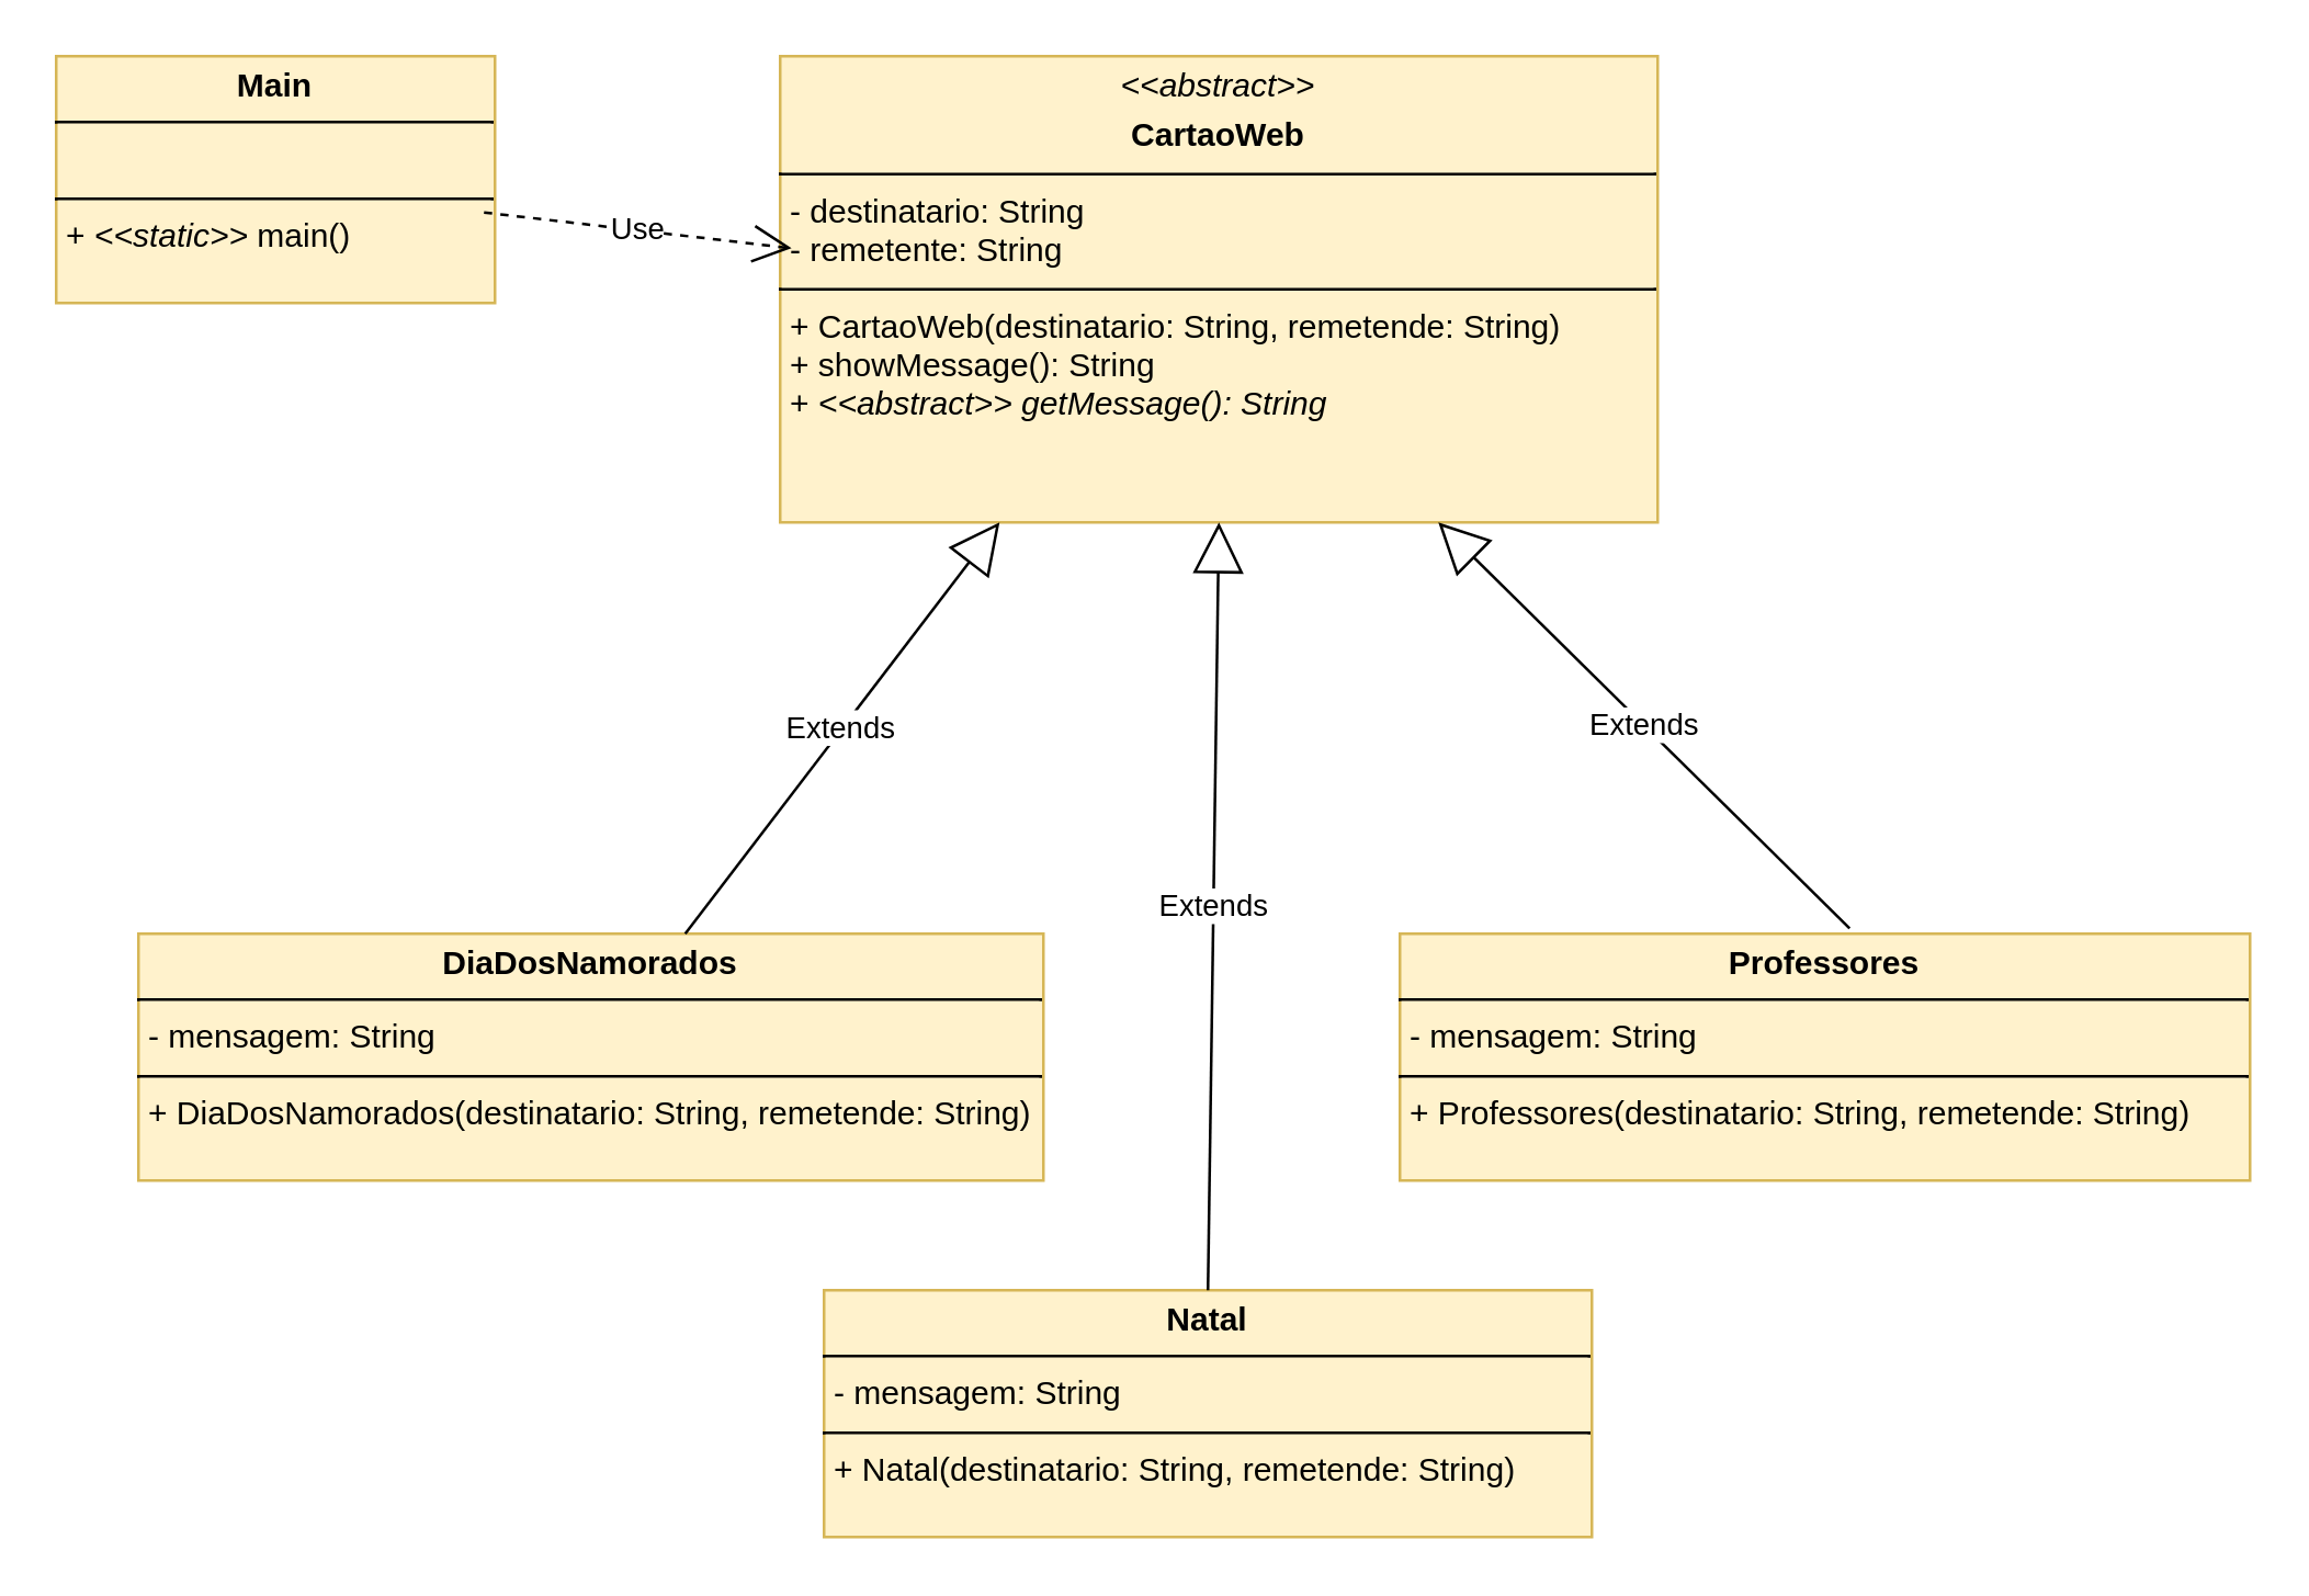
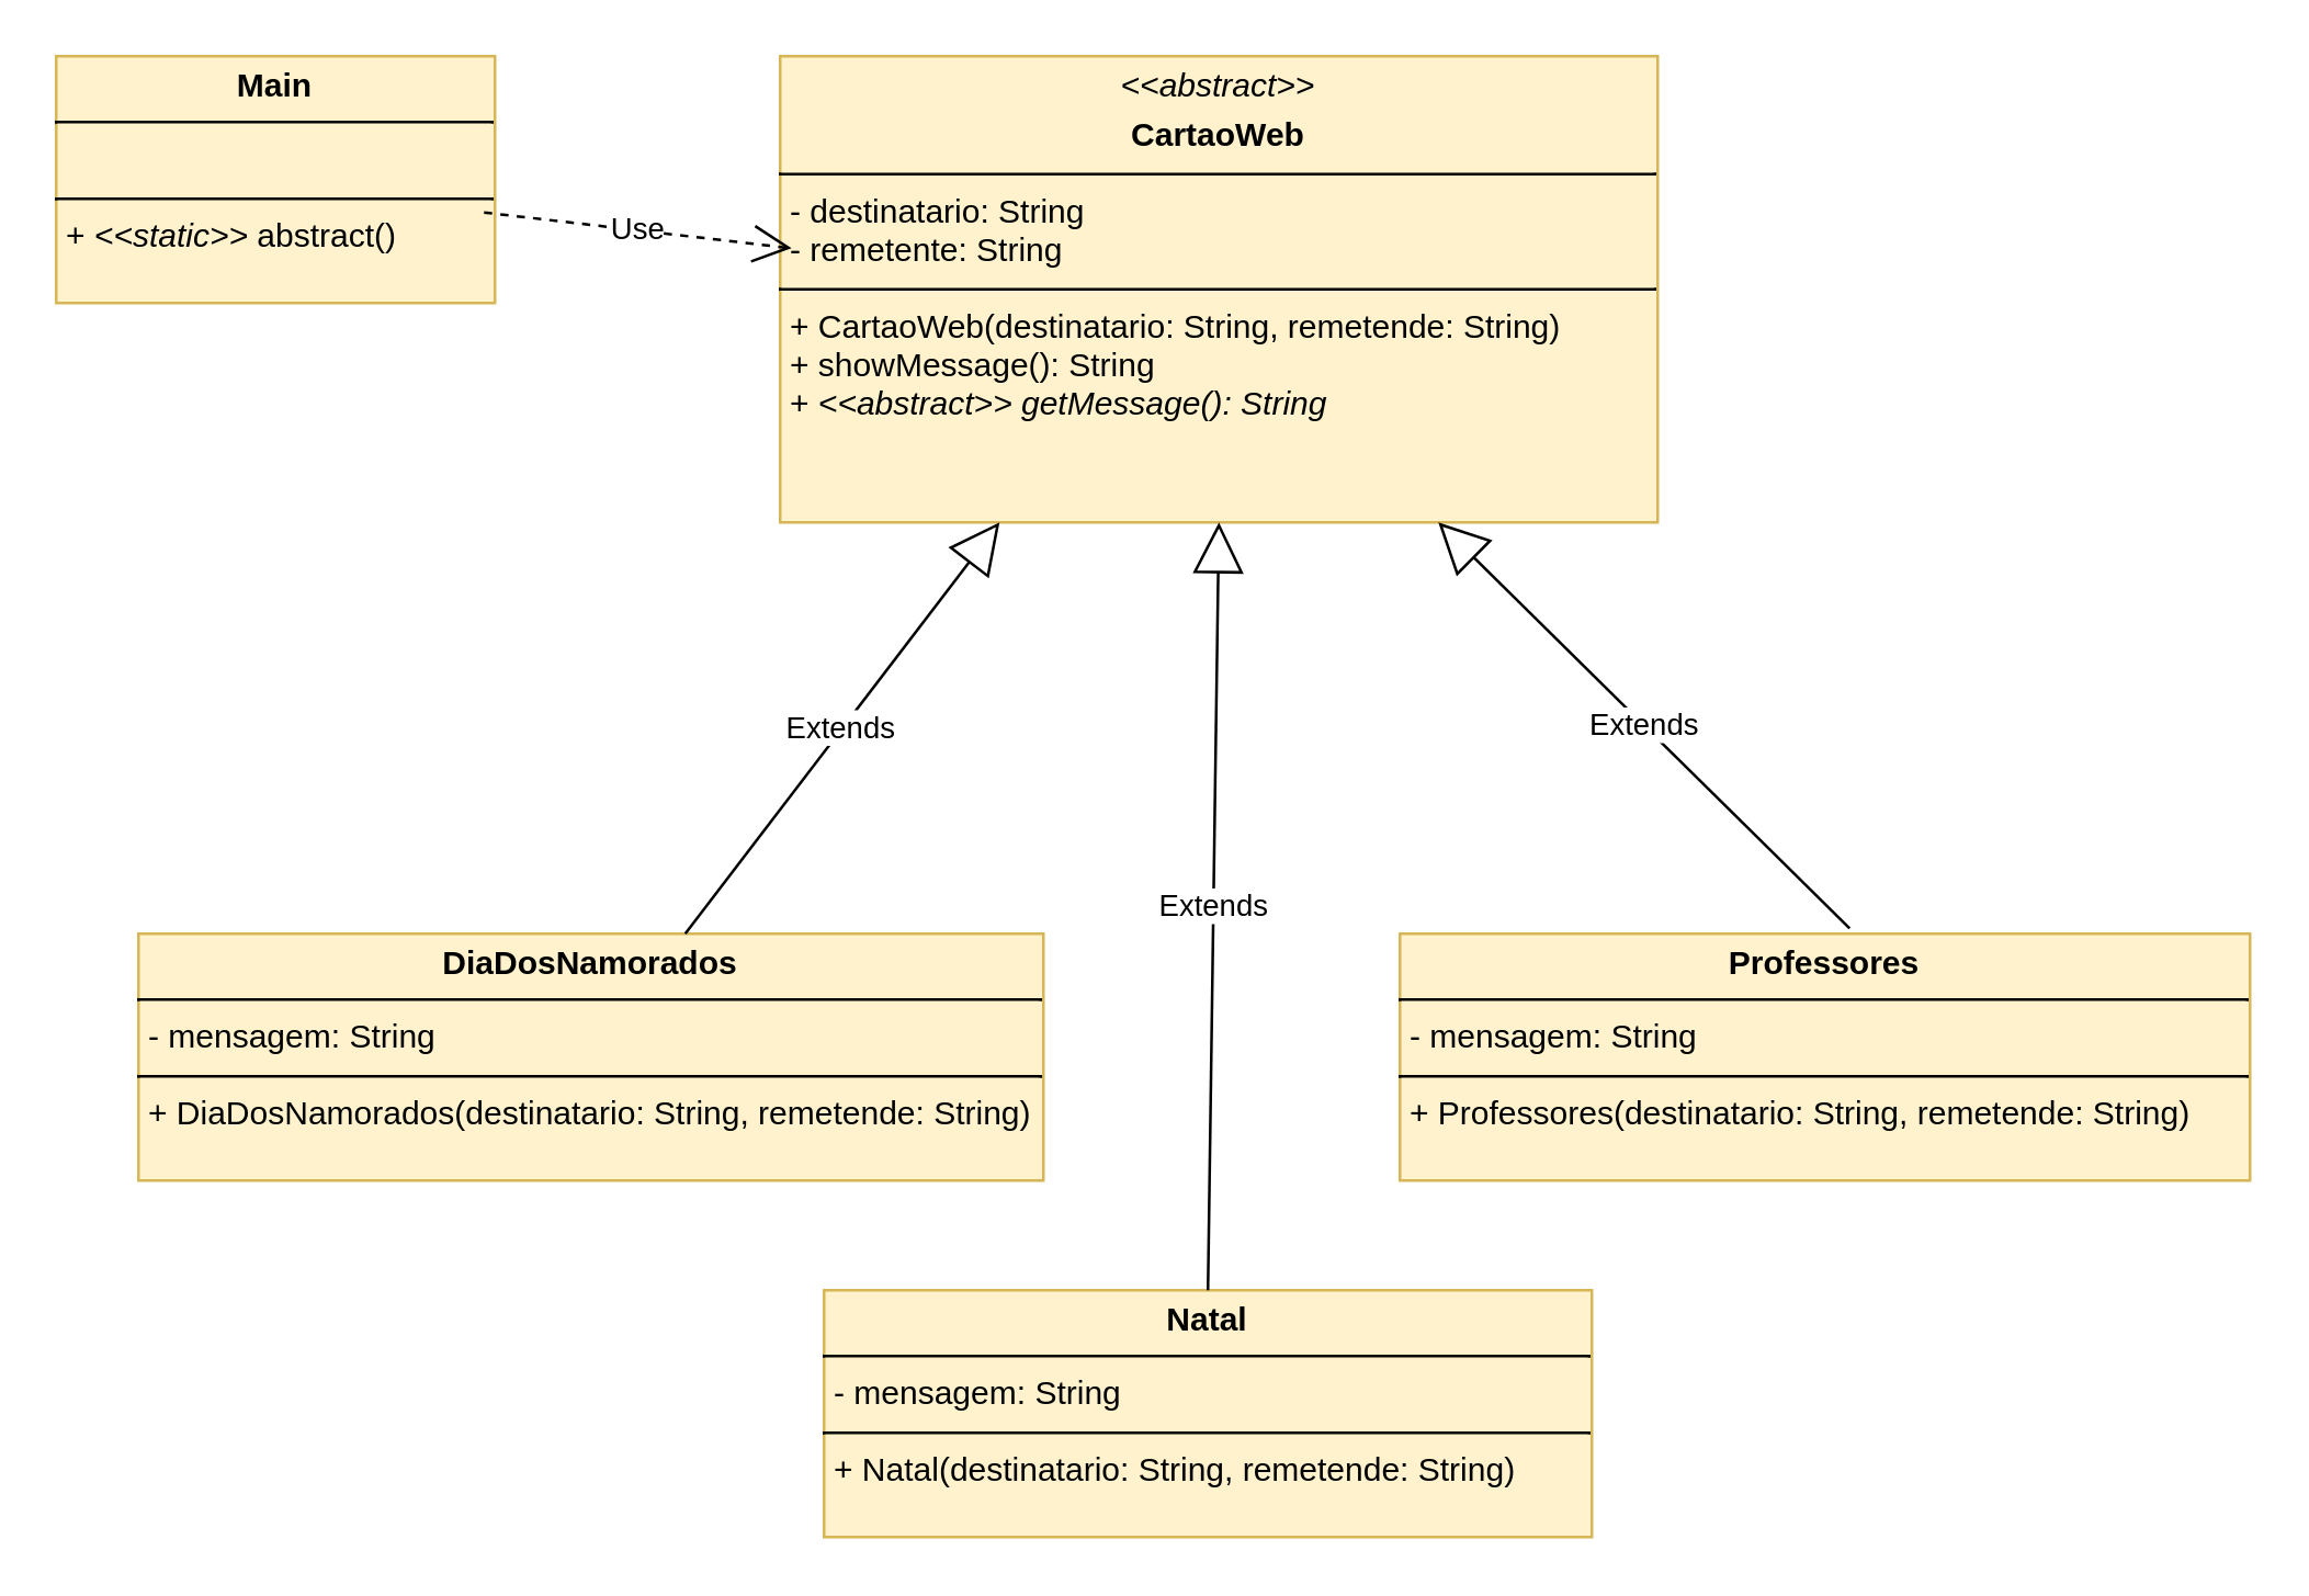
  <mxCell id="0" />
  <mxCell id="1" parent="0" />
  <mxCell id="2" value="&lt;p style=&quot;margin:0px;margin-top:4px;text-align:center;&quot;&gt;&lt;i&gt;&amp;lt;&amp;lt;abstract&amp;gt;&amp;gt;&lt;/i&gt;&lt;br&gt;&lt;/p&gt;&lt;p style=&quot;margin:0px;margin-top:4px;text-align:center;&quot;&gt;&lt;b&gt;CartaoWeb&lt;/b&gt;&lt;/p&gt;&lt;hr size=&quot;1&quot; style=&quot;border-style:solid;&quot;&gt;&lt;p style=&quot;margin:0px;margin-left:4px;&quot;&gt;- destinatario: String&lt;/p&gt;&lt;p style=&quot;margin:0px;margin-left:4px;&quot;&gt;- remetente: String&lt;br&gt;&lt;/p&gt;&lt;hr size=&quot;1&quot; style=&quot;border-style:solid;&quot;&gt;&lt;p style=&quot;margin:0px;margin-left:4px;&quot;&gt;+ CartaoWeb(destinatario: String, remetende: String)&lt;/p&gt;&lt;p style=&quot;margin:0px;margin-left:4px;&quot;&gt;+ showMessage(): String&lt;/p&gt;&lt;p style=&quot;margin:0px;margin-left:4px;&quot;&gt;+ &lt;i&gt;&amp;lt;&amp;lt;abstract&amp;gt;&amp;gt; getMessage(): String&lt;/i&gt;&lt;br&gt;&lt;/p&gt;" style="verticalAlign=top;align=left;overflow=fill;html=1;whiteSpace=wrap;fillColor=#fff2cc;strokeColor=#d6b656;" vertex="1" parent="1"><mxGeometry x="284" y="20" width="320" height="170" as="geometry" /></mxCell>
  <mxCell id="3" value="&lt;p style=&quot;margin:0px;margin-top:4px;text-align:center;&quot;&gt;&lt;b&gt;DiaDosNamorados&lt;/b&gt;&lt;/p&gt;&lt;hr size=&quot;1&quot; style=&quot;border-style:solid;&quot;&gt;&lt;p style=&quot;margin:0px;margin-left:4px;&quot;&gt;- mensagem: String&lt;br&gt;&lt;/p&gt;&lt;hr size=&quot;1&quot; style=&quot;border-style:solid;&quot;&gt;&lt;p style=&quot;margin:0px;margin-left:4px;&quot;&gt;+ DiaDosNamorados(destinatario: String, remetende: String)&lt;/p&gt;&lt;p style=&quot;margin:0px;margin-left:4px;&quot;&gt;&lt;/p&gt;" style="verticalAlign=top;align=left;overflow=fill;html=1;whiteSpace=wrap;fillColor=#fff2cc;strokeColor=#d6b656;" vertex="1" parent="1"><mxGeometry x="50" y="340" width="330" height="90" as="geometry" /></mxCell>
  <mxCell id="4" value="&lt;p style=&quot;margin:0px;margin-top:4px;text-align:center;&quot;&gt;&lt;b&gt;Natal&lt;/b&gt;&lt;/p&gt;&lt;hr size=&quot;1&quot; style=&quot;border-style:solid;&quot;&gt;&lt;p style=&quot;margin:0px;margin-left:4px;&quot;&gt;- mensagem: String&lt;br&gt;&lt;/p&gt;&lt;hr size=&quot;1&quot; style=&quot;border-style:solid;&quot;&gt;&lt;p style=&quot;margin:0px;margin-left:4px;&quot;&gt;+ Natal(destinatario: String, remetende: String)&lt;/p&gt;&lt;p style=&quot;margin:0px;margin-left:4px;&quot;&gt;&lt;/p&gt;" style="verticalAlign=top;align=left;overflow=fill;html=1;whiteSpace=wrap;fillColor=#fff2cc;strokeColor=#d6b656;" vertex="1" parent="1"><mxGeometry x="300" y="470" width="280" height="90" as="geometry" /></mxCell>
  <mxCell id="5" value="&lt;p style=&quot;margin:0px;margin-top:4px;text-align:center;&quot;&gt;&lt;b&gt;Professores&lt;/b&gt;&lt;/p&gt;&lt;hr size=&quot;1&quot; style=&quot;border-style:solid;&quot;&gt;&lt;p style=&quot;margin:0px;margin-left:4px;&quot;&gt;- mensagem: String&lt;br&gt;&lt;/p&gt;&lt;hr size=&quot;1&quot; style=&quot;border-style:solid;&quot;&gt;&lt;p style=&quot;margin:0px;margin-left:4px;&quot;&gt;+ Professores(destinatario: String, remetende: String)&lt;/p&gt;&lt;p style=&quot;margin:0px;margin-left:4px;&quot;&gt;&lt;/p&gt;" style="verticalAlign=top;align=left;overflow=fill;html=1;whiteSpace=wrap;fillColor=#fff2cc;strokeColor=#d6b656;" vertex="1" parent="1"><mxGeometry x="510" y="340" width="310" height="90" as="geometry" /></mxCell>
  <mxCell id="6" value="Extends" style="endArrow=block;endSize=16;endFill=0;html=1;rounded=0;entryX=0.5;entryY=1;entryDx=0;entryDy=0;exitX=0.5;exitY=0;exitDx=0;exitDy=0;" edge="1" parent="1" source="4" target="2"><mxGeometry width="160" relative="1" as="geometry"><mxPoint x="360" y="370" as="sourcePoint" /><mxPoint x="520" y="370" as="targetPoint" /></mxGeometry></mxCell>
  <mxCell id="7" value="Extends" style="endArrow=block;endSize=16;endFill=0;html=1;rounded=0;entryX=0.25;entryY=1;entryDx=0;entryDy=0;" edge="1" parent="1" source="3" target="2"><mxGeometry width="160" relative="1" as="geometry"><mxPoint x="360" y="370" as="sourcePoint" /><mxPoint x="520" y="370" as="targetPoint" /></mxGeometry></mxCell>
  <mxCell id="8" value="Extends" style="endArrow=block;endSize=16;endFill=0;html=1;rounded=0;exitX=0.529;exitY=-0.022;exitDx=0;exitDy=0;exitPerimeter=0;entryX=0.75;entryY=1;entryDx=0;entryDy=0;" edge="1" parent="1" source="5" target="2"><mxGeometry width="160" relative="1" as="geometry"><mxPoint x="360" y="370" as="sourcePoint" /><mxPoint x="520" y="370" as="targetPoint" /></mxGeometry></mxCell>
- <mxCell id="9" value="&lt;p style=&quot;margin:0px;margin-top:4px;text-align:center;&quot;&gt;&lt;b&gt;Main&lt;/b&gt;&lt;/p&gt;&lt;hr size=&quot;1&quot; style=&quot;border-style:solid;&quot;&gt;&lt;p style=&quot;margin:0px;margin-left:4px;&quot;&gt;&lt;br&gt;&lt;/p&gt;&lt;hr size=&quot;1&quot; style=&quot;border-style:solid;&quot;&gt;&lt;p style=&quot;margin:0px;margin-left:4px;&quot;&gt;+ &lt;i&gt;&amp;lt;&amp;lt;static&amp;gt;&amp;gt;&lt;/i&gt; main()&lt;br&gt;&lt;/p&gt;" style="verticalAlign=top;align=left;overflow=fill;html=1;whiteSpace=wrap;fillColor=#fff2cc;strokeColor=#d6b656;" vertex="1" parent="1"><mxGeometry x="20" y="20" width="160" height="90" as="geometry" /></mxCell>
+ <mxCell id="9" value="&lt;p style=&quot;margin:0px;margin-top:4px;text-align:center;&quot;&gt;&lt;b&gt;Main&lt;/b&gt;&lt;/p&gt;&lt;hr size=&quot;1&quot; style=&quot;border-style:solid;&quot;&gt;&lt;p style=&quot;margin:0px;margin-left:4px;&quot;&gt;&lt;br&gt;&lt;/p&gt;&lt;hr size=&quot;1&quot; style=&quot;border-style:solid;&quot;&gt;&lt;p style=&quot;margin:0px;margin-left:4px;&quot;&gt;+ &lt;i&gt;&amp;lt;&amp;lt;static&amp;gt;&amp;gt;&lt;/i&gt; abstract()&lt;br&gt;&lt;/p&gt;" style="verticalAlign=top;align=left;overflow=fill;html=1;whiteSpace=wrap;fillColor=#fff2cc;strokeColor=#d6b656;" vertex="1" parent="1"><mxGeometry x="20" y="20" width="160" height="90" as="geometry" /></mxCell>
  <mxCell id="10" value="Use" style="endArrow=open;endSize=12;dashed=1;html=1;rounded=0;entryX=0.013;entryY=0.412;entryDx=0;entryDy=0;entryPerimeter=0;exitX=0.975;exitY=0.633;exitDx=0;exitDy=0;exitPerimeter=0;" edge="1" parent="1" source="9" target="2"><mxGeometry width="160" relative="1" as="geometry"><mxPoint x="240" y="370" as="sourcePoint" /><mxPoint x="400" y="370" as="targetPoint" /></mxGeometry></mxCell>
